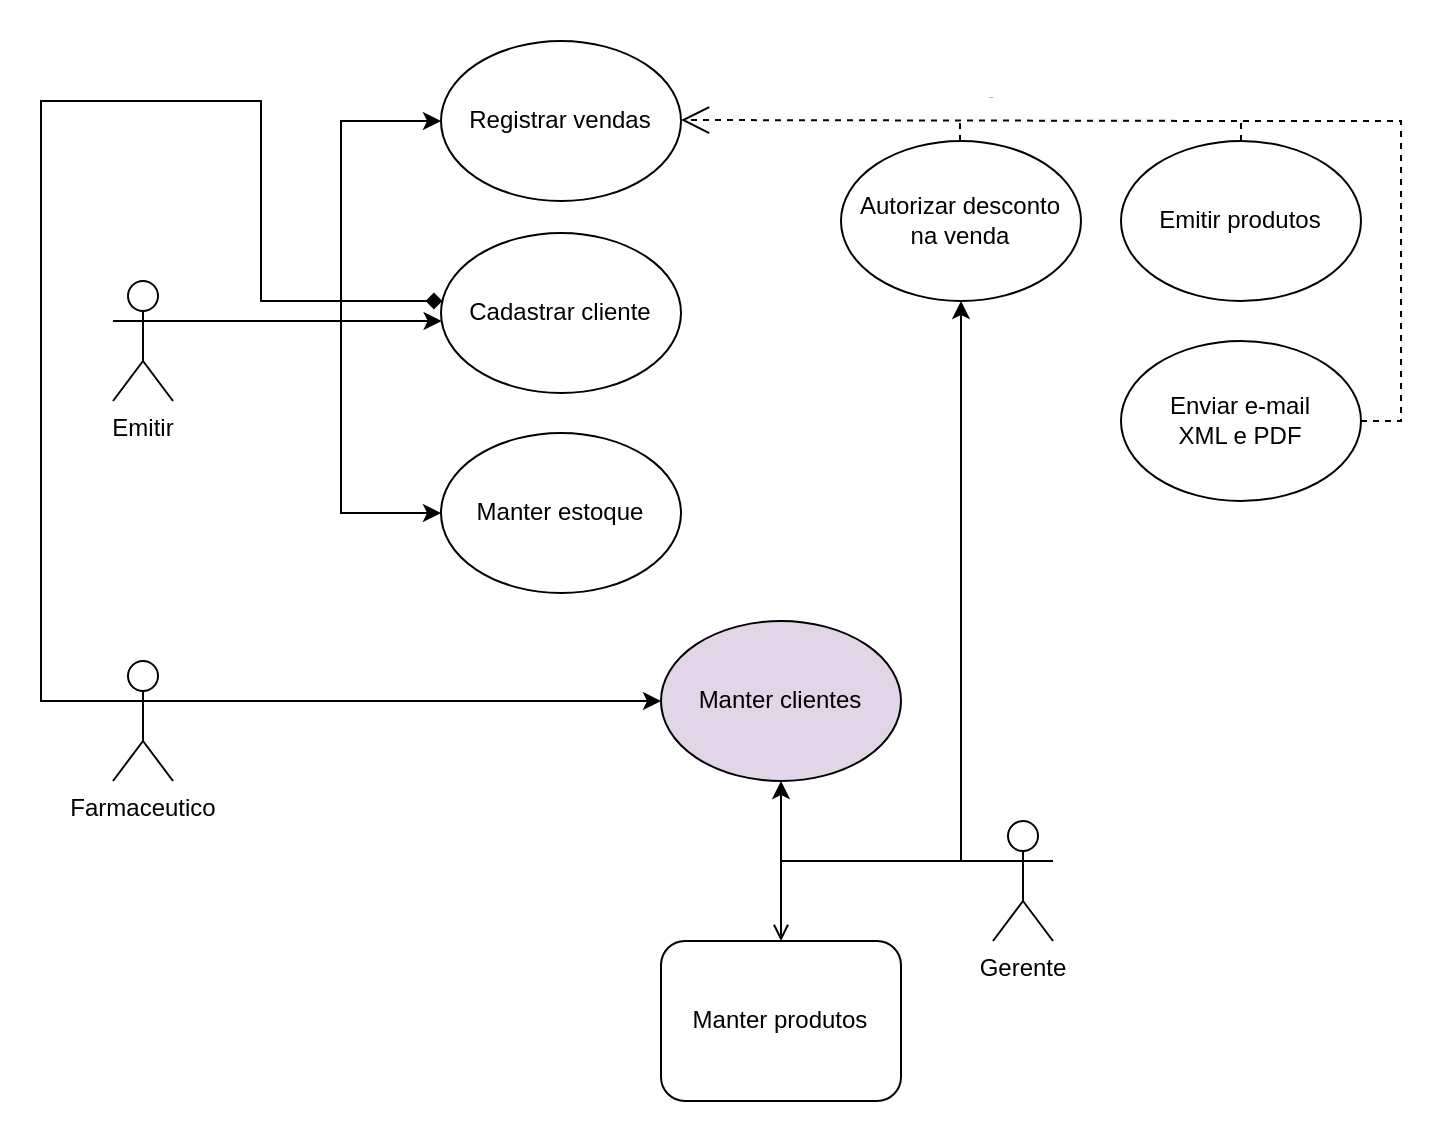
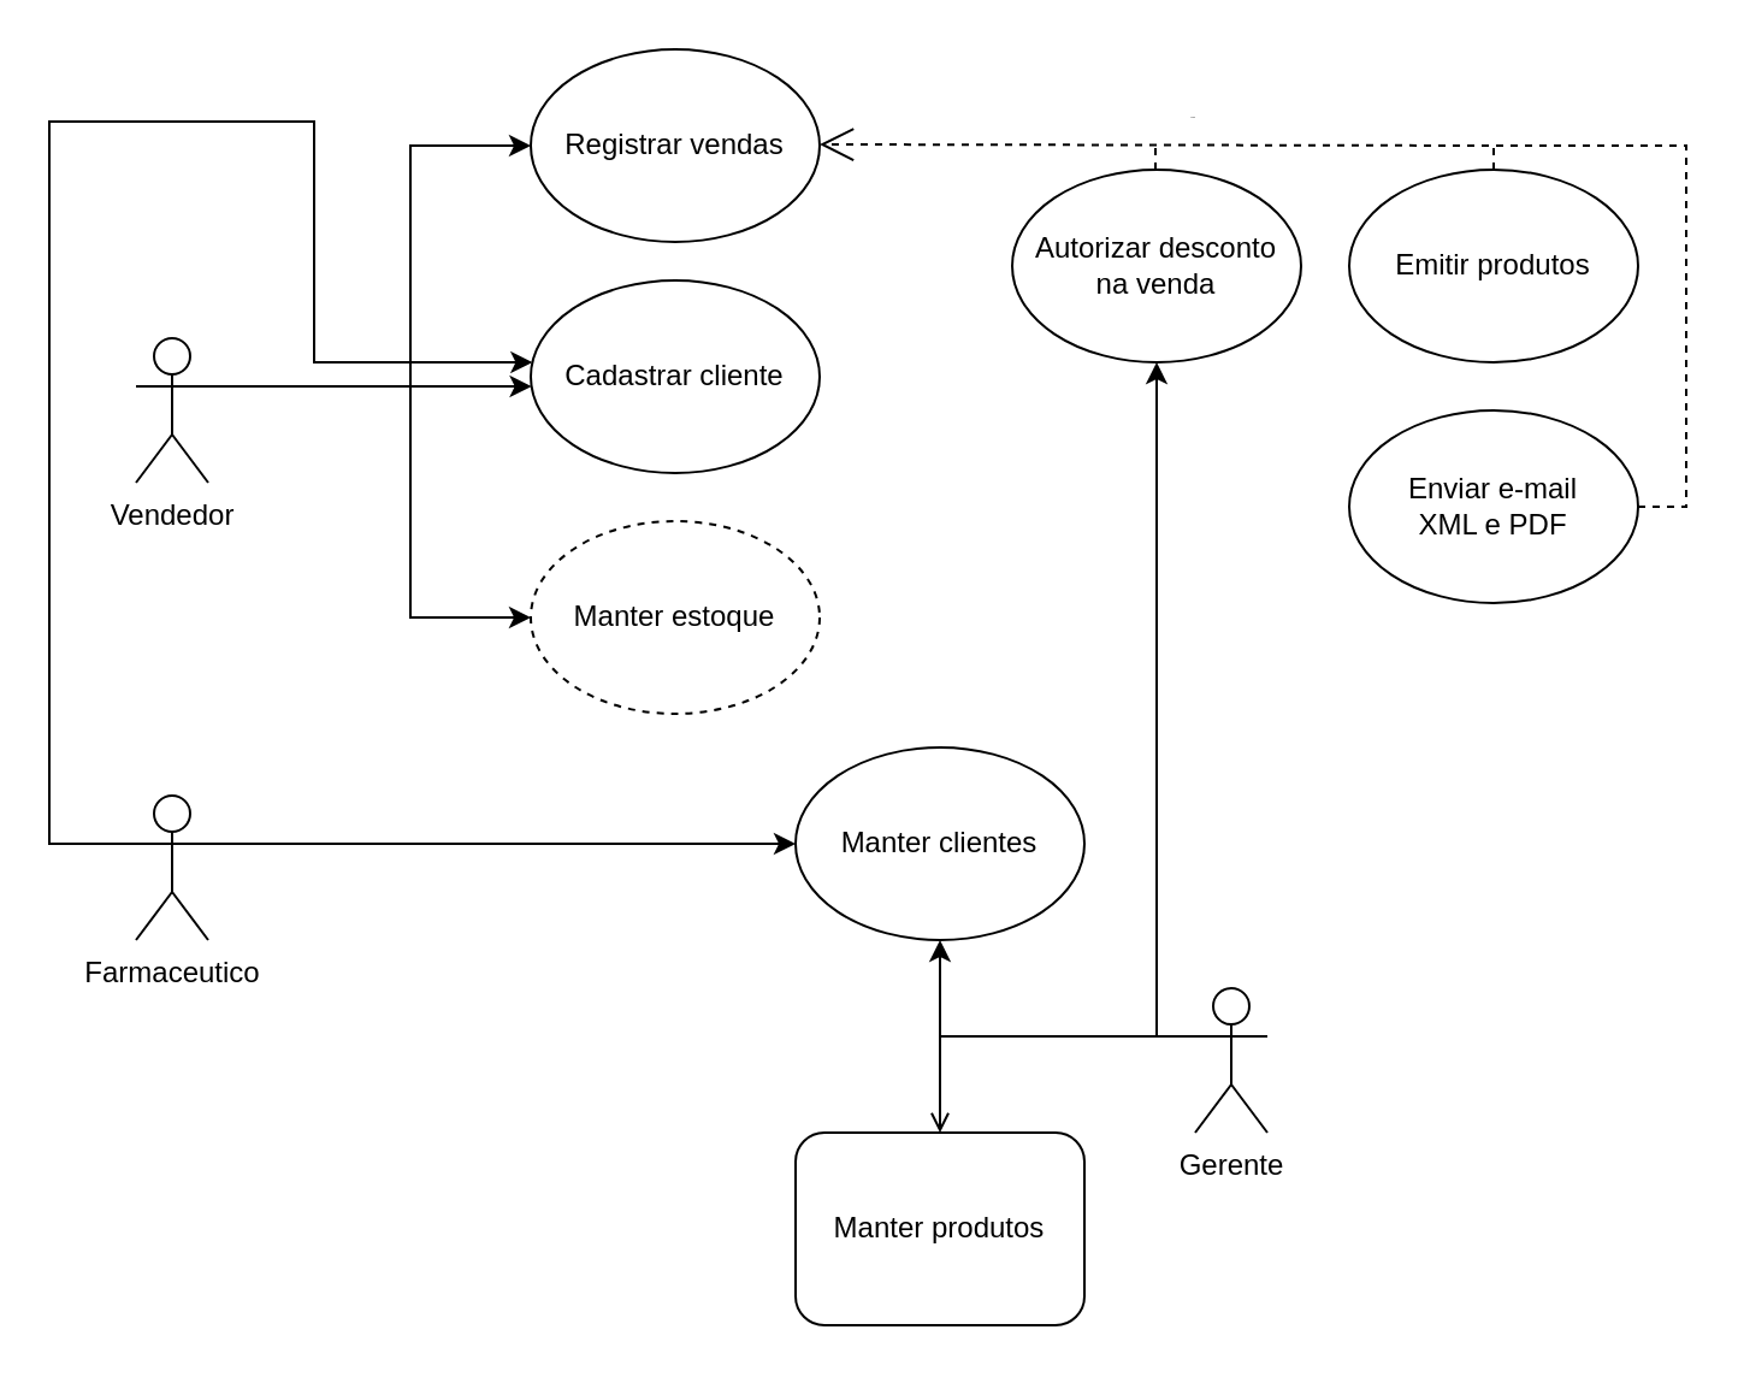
  <mxCell id="0" />
  <mxCell id="1" parent="0" />
  <mxCell id="2" style="edgeStyle=orthogonalEdgeStyle;rounded=0;orthogonalLoop=1;jettySize=auto;html=1;strokeColor=default;" edge="1" parent="1"><mxGeometry relative="1" as="geometry"><mxPoint x="90" y="160" as="sourcePoint" /><mxPoint x="220" y="60" as="targetPoint" /><Array as="points"><mxPoint x="170" y="160" /><mxPoint x="170" y="60" /></Array></mxGeometry></mxCell>
  <mxCell id="3" value="Registrar vendas" style="ellipse;whiteSpace=wrap;html=1;" vertex="1" parent="1"><mxGeometry x="220" y="20" width="120" height="80" as="geometry" /></mxCell>
  <mxCell id="4" value="Cadastrar cliente" style="ellipse;whiteSpace=wrap;html=1;" vertex="1" parent="1"><mxGeometry x="220" y="116" width="120" height="80" as="geometry" /></mxCell>
- <mxCell id="5" value="Manter estoque" style="ellipse;whiteSpace=wrap;html=1;" vertex="1" parent="1"><mxGeometry x="220" y="216" width="120" height="80" as="geometry" /></mxCell>
+ <mxCell id="5" value="Manter estoque" style="ellipse;whiteSpace=wrap;html=1;dashed=1;" vertex="1" parent="1"><mxGeometry x="220" y="216" width="120" height="80" as="geometry" /></mxCell>
  <mxCell id="6" value="Autorizar desconto&lt;br&gt;na venda" style="ellipse;whiteSpace=wrap;html=1;" vertex="1" parent="1"><mxGeometry x="420" y="70" width="120" height="80" as="geometry" /></mxCell>
  <mxCell id="7" value="Enviar e-mail&lt;br&gt;XML e PDF" style="ellipse;whiteSpace=wrap;html=1;" vertex="1" parent="1"><mxGeometry x="560" y="170" width="120" height="80" as="geometry" /></mxCell>
  <mxCell id="8" value="Emitir produtos" style="ellipse;whiteSpace=wrap;html=1;" vertex="1" parent="1"><mxGeometry x="560" y="70" width="120" height="80" as="geometry" /></mxCell>
  <mxCell id="9" value="Use" style="endArrow=open;endSize=12;dashed=1;rounded=0;strokeColor=default;html=1;fontSize=1;entryX=0.992;entryY=0.725;entryDx=0;entryDy=0;entryPerimeter=0;" edge="1" parent="1" source="8"><mxGeometry x="-0.068" y="-12" width="160" relative="1" as="geometry"><mxPoint x="640" y="60" as="sourcePoint" /><mxPoint x="340" y="59.5" as="targetPoint" /><mxPoint as="offset" /><Array as="points"><mxPoint x="620" y="60" /></Array></mxGeometry></mxCell>
  <mxCell id="10" value="" style="endArrow=none;dashed=1;html=1;rounded=0;fontSize=1;strokeColor=default;" edge="1" parent="1" source="7"><mxGeometry width="50" height="50" relative="1" as="geometry"><mxPoint x="800" y="50" as="sourcePoint" /><mxPoint x="620" y="60" as="targetPoint" /><Array as="points"><mxPoint x="700" y="210" /><mxPoint x="700" y="60" /></Array></mxGeometry></mxCell>
- <mxCell id="11" style="edgeStyle=orthogonalEdgeStyle;rounded=0;orthogonalLoop=1;jettySize=auto;html=1;fontSize=1;strokeColor=default;endArrow=diamond;" edge="1" parent="1" source="14" target="4"><mxGeometry relative="1" as="geometry"><Array as="points"><mxPoint x="20" y="350" /><mxPoint x="20" y="50" /><mxPoint x="130" y="50" /><mxPoint x="130" y="150" /></Array></mxGeometry></mxCell>
+ <mxCell id="11" style="edgeStyle=orthogonalEdgeStyle;rounded=0;orthogonalLoop=1;jettySize=auto;html=1;fontSize=1;strokeColor=default;" edge="1" parent="1" source="14" target="4"><mxGeometry relative="1" as="geometry"><Array as="points"><mxPoint x="20" y="350" /><mxPoint x="20" y="50" /><mxPoint x="130" y="50" /><mxPoint x="130" y="150" /></Array></mxGeometry></mxCell>
  <mxCell id="12" value="" style="endArrow=none;dashed=1;html=1;rounded=0;" edge="1" parent="1"><mxGeometry width="50" height="50" relative="1" as="geometry"><mxPoint x="479.5" y="70" as="sourcePoint" /><mxPoint x="480" y="60" as="targetPoint" /><Array as="points"><mxPoint x="479.5" y="60" /></Array></mxGeometry></mxCell>
  <mxCell id="13" style="edgeStyle=orthogonalEdgeStyle;rounded=0;orthogonalLoop=1;jettySize=auto;html=1;fontSize=1;strokeColor=default;" edge="1" parent="1" source="14" target="19"><mxGeometry relative="1" as="geometry"><Array as="points"><mxPoint x="222" y="350" /><mxPoint x="222" y="350" /></Array></mxGeometry></mxCell>
  <mxCell id="14" value="Farmaceutico" style="shape=umlActor;verticalLabelPosition=bottom;verticalAlign=top;html=1;outlineConnect=0;" vertex="1" parent="1"><mxGeometry x="56" y="330" width="30" height="60" as="geometry" /></mxCell>
  <mxCell id="15" style="edgeStyle=orthogonalEdgeStyle;rounded=0;orthogonalLoop=1;jettySize=auto;html=1;entryX=0.5;entryY=1;entryDx=0;entryDy=0;" edge="1" parent="1" source="16" target="6"><mxGeometry relative="1" as="geometry"><Array as="points"><mxPoint x="480" y="430" /></Array></mxGeometry></mxCell>
  <mxCell id="16" value="Gerente" style="shape=umlActor;verticalLabelPosition=bottom;verticalAlign=top;html=1;outlineConnect=0;" vertex="1" parent="1"><mxGeometry x="496" y="410" width="30" height="60" as="geometry" /></mxCell>
  <mxCell id="17" style="edgeStyle=orthogonalEdgeStyle;rounded=0;orthogonalLoop=1;jettySize=auto;html=1;" edge="1" parent="1" source="16" target="19"><mxGeometry relative="1" as="geometry"><Array as="points"><mxPoint x="390" y="430" /></Array></mxGeometry></mxCell>
  <mxCell id="18" style="edgeStyle=orthogonalEdgeStyle;rounded=0;orthogonalLoop=1;jettySize=auto;html=1;endArrow=open;" edge="1" parent="1" source="16" target="20"><mxGeometry relative="1" as="geometry"><Array as="points"><mxPoint x="390" y="430" /></Array></mxGeometry></mxCell>
- <mxCell id="19" value="Manter clientes" style="ellipse;whiteSpace=wrap;html=1;fillColor=#e1d5e7;" vertex="1" parent="1"><mxGeometry x="330" y="310" width="120" height="80" as="geometry" /></mxCell>
+ <mxCell id="19" value="Manter clientes" style="ellipse;whiteSpace=wrap;html=1;" vertex="1" parent="1"><mxGeometry x="330" y="310" width="120" height="80" as="geometry" /></mxCell>
  <mxCell id="20" value="Manter produtos" style="whiteSpace=wrap;html=1;rounded=1;" vertex="1" parent="1"><mxGeometry x="330" y="470" width="120" height="80" as="geometry" /></mxCell>
  <mxCell id="21" style="edgeStyle=orthogonalEdgeStyle;rounded=0;orthogonalLoop=1;jettySize=auto;html=1;" edge="1" parent="1" source="23" target="5"><mxGeometry relative="1" as="geometry"><Array as="points"><mxPoint x="170" y="160" /><mxPoint x="170" y="256" /></Array></mxGeometry></mxCell>
  <mxCell id="22" style="edgeStyle=orthogonalEdgeStyle;rounded=0;orthogonalLoop=1;jettySize=auto;html=1;" edge="1" parent="1" source="23" target="4"><mxGeometry relative="1" as="geometry"><mxPoint x="210" y="170" as="targetPoint" /><Array as="points"><mxPoint x="160" y="160" /><mxPoint x="160" y="160" /></Array></mxGeometry></mxCell>
- <mxCell id="23" value="Emitir" style="shape=umlActor;verticalLabelPosition=bottom;verticalAlign=top;html=1;outlineConnect=0;" vertex="1" parent="1"><mxGeometry x="56" y="140" width="30" height="60" as="geometry" /></mxCell>
+ <mxCell id="23" value="Vendedor" style="shape=umlActor;verticalLabelPosition=bottom;verticalAlign=top;html=1;outlineConnect=0;" vertex="1" parent="1"><mxGeometry x="56" y="140" width="30" height="60" as="geometry" /></mxCell>
